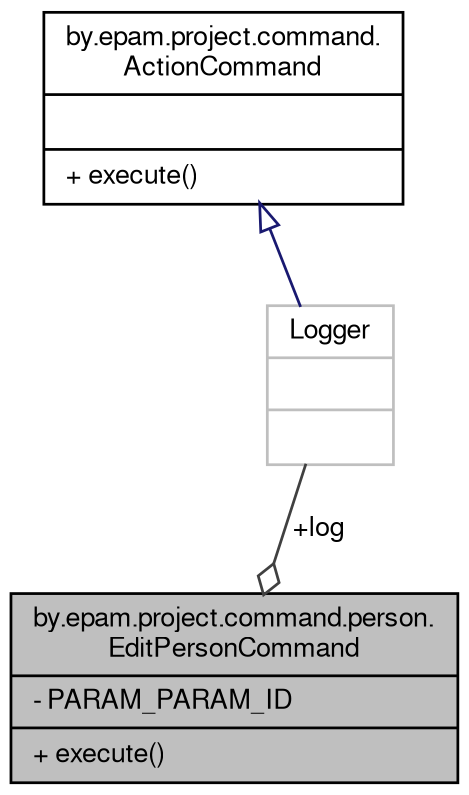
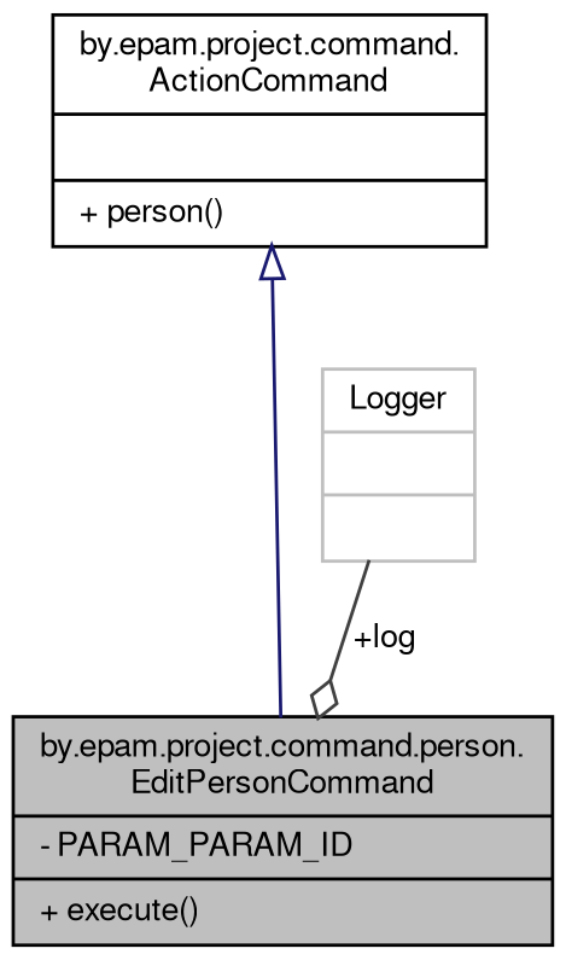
  digraph {
    node [color=black fontname=FreeSans fontsize=10 shape=record]
    edge [fontname=FreeSans fontsize=10 labelfontname=FreeSans labelfontsize=10 style=solid]
    n1 [fillcolor=grey75 fontcolor=black height=0.2 label="{by.epam.project.command.person.\lEditPersonCommand\n|- PARAM_PARAM_ID\l|+ execute()\l}" style=filled width=0.4]
-   n2 [height=0.2 label="{by.epam.project.command.\lActionCommand\n||+ execute()\l}" width=0.4]
+   n2 [height=0.2 label="{by.epam.project.command.\lActionCommand\n||+ person()\l}" width=0.4]
    n3 [color=grey75 height=0.2 label="{Logger\n||}" width=0.4]
-   n2 -> n3 [arrowtail=onormal color=midnightblue dir=back]
+   n2 -> n1 [arrowtail=onormal color=midnightblue dir=back]
    n3 -> n1 [arrowhead=odiamond color=grey25 label=" +log"]
  }
